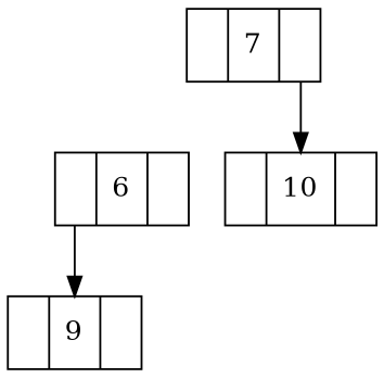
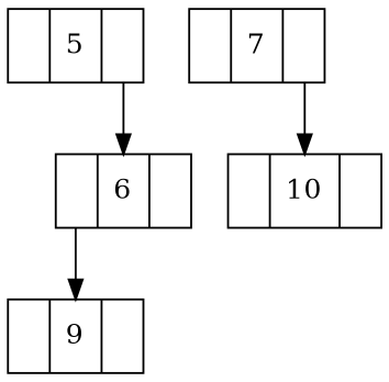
  digraph {
    node [shape=record]
    edge [headport=f1 tailport=f2]
+   n1 [label="<f0> |<f1> 5|<f2> "]
    n2 [label="<f0> |<f1> 6|<f2> "]
    n3 [label="<f0> |<f1> 7|<f2> "]
    n4 [label="<f0> |<f1> 10|<f2> "]
    n5 [label="<f0> |<f1> 9|<f2> "]
+   n1 -> n2
    n2 -> n5 [tailport=f0]
    n3 -> n4
  }
